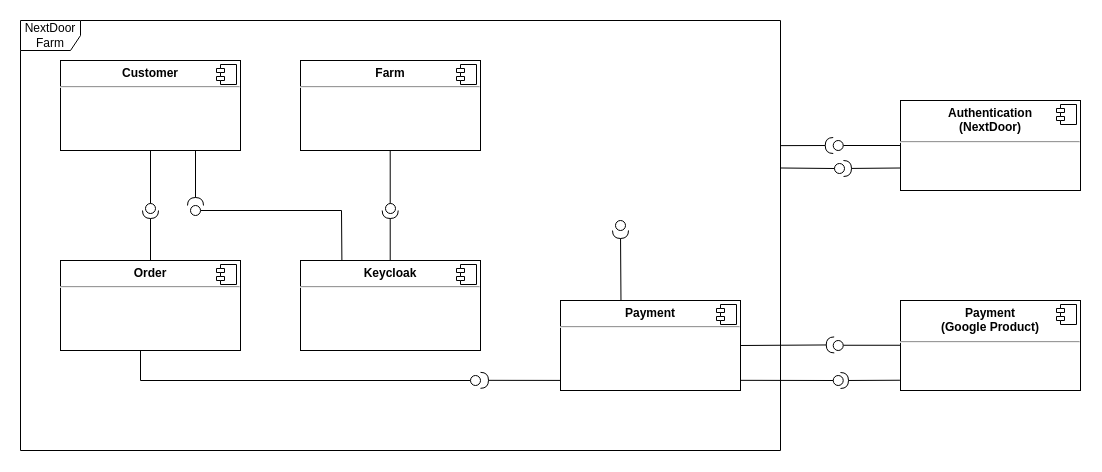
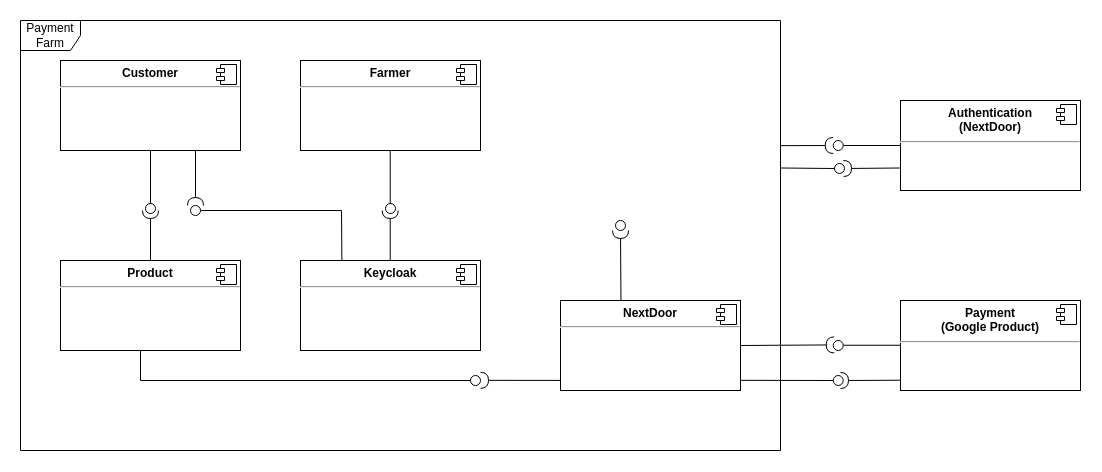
  <mxCell id="0" />
  <mxCell id="1" parent="0" />
- <mxCell id="2" value="NextDoor Farm" style="shape=umlFrame;whiteSpace=wrap;html=1;" vertex="1" parent="1"><mxGeometry x="20" y="20" width="760" height="430" as="geometry" /></mxCell>
+ <mxCell id="2" value="Payment Farm" style="shape=umlFrame;whiteSpace=wrap;html=1;" vertex="1" parent="1"><mxGeometry x="20" y="20" width="760" height="430" as="geometry" /></mxCell>
  <mxCell id="3" value="&lt;p style=&quot;margin: 0px ; margin-top: 6px ; text-align: center&quot;&gt;&lt;b&gt;Customer&lt;/b&gt;&lt;/p&gt;&lt;hr&gt;&lt;p style=&quot;margin: 0px ; margin-left: 8px&quot;&gt;&lt;br&gt;&lt;/p&gt;" style="align=left;overflow=fill;html=1;dropTarget=0;" vertex="1" parent="1"><mxGeometry x="60" y="60" width="180" height="90" as="geometry" /></mxCell>
  <mxCell id="4" value="" style="shape=component;jettyWidth=8;jettyHeight=4;" vertex="1" parent="3"><mxGeometry x="1" width="20" height="20" relative="1" as="geometry"><mxPoint x="-24" y="4" as="offset" /></mxGeometry></mxCell>
- <mxCell id="5" value="&lt;p style=&quot;margin: 0px ; margin-top: 6px ; text-align: center&quot;&gt;&lt;b&gt;Farm&lt;/b&gt;&lt;/p&gt;&lt;hr&gt;&lt;p style=&quot;margin: 0px ; margin-left: 8px&quot;&gt;&lt;br&gt;&lt;/p&gt;" style="align=left;overflow=fill;html=1;dropTarget=0;" vertex="1" parent="1"><mxGeometry x="300" y="60" width="180" height="90" as="geometry" /></mxCell>
+ <mxCell id="5" value="&lt;p style=&quot;margin: 0px ; margin-top: 6px ; text-align: center&quot;&gt;&lt;b&gt;Farmer&lt;/b&gt;&lt;/p&gt;&lt;hr&gt;&lt;p style=&quot;margin: 0px ; margin-left: 8px&quot;&gt;&lt;br&gt;&lt;/p&gt;" style="align=left;overflow=fill;html=1;dropTarget=0;" vertex="1" parent="1"><mxGeometry x="300" y="60" width="180" height="90" as="geometry" /></mxCell>
  <mxCell id="6" value="" style="shape=component;jettyWidth=8;jettyHeight=4;" vertex="1" parent="5"><mxGeometry x="1" width="20" height="20" relative="1" as="geometry"><mxPoint x="-24" y="4" as="offset" /></mxGeometry></mxCell>
- <mxCell id="7" value="&lt;p style=&quot;margin: 0px ; margin-top: 6px ; text-align: center&quot;&gt;&lt;b&gt;Order&lt;/b&gt;&lt;/p&gt;&lt;hr&gt;&lt;p style=&quot;margin: 0px ; margin-left: 8px&quot;&gt;&lt;br&gt;&lt;/p&gt;" style="align=left;overflow=fill;html=1;dropTarget=0;" vertex="1" parent="1"><mxGeometry x="60" y="260" width="180" height="90" as="geometry" /></mxCell>
+ <mxCell id="7" value="&lt;p style=&quot;margin: 0px ; margin-top: 6px ; text-align: center&quot;&gt;&lt;b&gt;Product&lt;/b&gt;&lt;/p&gt;&lt;hr&gt;&lt;p style=&quot;margin: 0px ; margin-left: 8px&quot;&gt;&lt;br&gt;&lt;/p&gt;" style="align=left;overflow=fill;html=1;dropTarget=0;" vertex="1" parent="1"><mxGeometry x="60" y="260" width="180" height="90" as="geometry" /></mxCell>
  <mxCell id="8" value="" style="shape=component;jettyWidth=8;jettyHeight=4;" vertex="1" parent="7"><mxGeometry x="1" width="20" height="20" relative="1" as="geometry"><mxPoint x="-24" y="4" as="offset" /></mxGeometry></mxCell>
  <mxCell id="9" value="&lt;p style=&quot;margin: 0px ; margin-top: 6px ; text-align: center&quot;&gt;&lt;b&gt;Keycloak&lt;/b&gt;&lt;/p&gt;&lt;hr&gt;&lt;p style=&quot;margin: 0px ; margin-left: 8px&quot;&gt;&lt;br&gt;&lt;/p&gt;" style="align=left;overflow=fill;html=1;dropTarget=0;" vertex="1" parent="1"><mxGeometry x="300" y="260" width="180" height="90" as="geometry" /></mxCell>
  <mxCell id="10" value="" style="shape=component;jettyWidth=8;jettyHeight=4;" vertex="1" parent="9"><mxGeometry x="1" width="20" height="20" relative="1" as="geometry"><mxPoint x="-24" y="4" as="offset" /></mxGeometry></mxCell>
- <mxCell id="11" value="&lt;p style=&quot;margin: 0px ; margin-top: 6px ; text-align: center&quot;&gt;&lt;b&gt;Payment&lt;/b&gt;&lt;/p&gt;&lt;hr&gt;&lt;p style=&quot;margin: 0px ; margin-left: 8px&quot;&gt;&lt;br&gt;&lt;/p&gt;" style="align=left;overflow=fill;html=1;dropTarget=0;" vertex="1" parent="1"><mxGeometry x="560" y="300" width="180" height="90" as="geometry" /></mxCell>
+ <mxCell id="11" value="&lt;p style=&quot;margin: 0px ; margin-top: 6px ; text-align: center&quot;&gt;&lt;b&gt;NextDoor&lt;/b&gt;&lt;/p&gt;&lt;hr&gt;&lt;p style=&quot;margin: 0px ; margin-left: 8px&quot;&gt;&lt;br&gt;&lt;/p&gt;" style="align=left;overflow=fill;html=1;dropTarget=0;" vertex="1" parent="1"><mxGeometry x="560" y="300" width="180" height="90" as="geometry" /></mxCell>
  <mxCell id="12" value="" style="shape=component;jettyWidth=8;jettyHeight=4;" vertex="1" parent="11"><mxGeometry x="1" width="20" height="20" relative="1" as="geometry"><mxPoint x="-24" y="4" as="offset" /></mxGeometry></mxCell>
  <mxCell id="13" value="&lt;p style=&quot;margin: 0px ; margin-top: 6px ; text-align: center&quot;&gt;&lt;b&gt;Authentication &lt;br&gt;(NextDoor)&lt;/b&gt;&lt;/p&gt;&lt;hr&gt;&lt;p style=&quot;margin: 0px ; margin-left: 8px&quot;&gt;&lt;br&gt;&lt;/p&gt;" style="align=left;overflow=fill;html=1;dropTarget=0;" vertex="1" parent="1"><mxGeometry x="900" y="100" width="180" height="90" as="geometry" /></mxCell>
  <mxCell id="14" value="" style="shape=component;jettyWidth=8;jettyHeight=4;" vertex="1" parent="13"><mxGeometry x="1" width="20" height="20" relative="1" as="geometry"><mxPoint x="-24" y="4" as="offset" /></mxGeometry></mxCell>
  <mxCell id="15" value="&lt;p style=&quot;margin: 0px ; margin-top: 6px ; text-align: center&quot;&gt;&lt;b&gt;Payment&lt;br&gt;(Google Product)&lt;/b&gt;&lt;/p&gt;&lt;hr&gt;&lt;p style=&quot;margin: 0px ; margin-left: 8px&quot;&gt;&lt;br&gt;&lt;/p&gt;" style="align=left;overflow=fill;html=1;dropTarget=0;" vertex="1" parent="1"><mxGeometry x="900" y="300" width="180" height="90" as="geometry" /></mxCell>
  <mxCell id="16" value="" style="shape=component;jettyWidth=8;jettyHeight=4;" vertex="1" parent="15"><mxGeometry x="1" width="20" height="20" relative="1" as="geometry"><mxPoint x="-24" y="4" as="offset" /></mxGeometry></mxCell>
  <mxCell id="17" value="" style="rounded=0;orthogonalLoop=1;jettySize=auto;html=1;endArrow=none;endFill=0;sketch=0;sourcePerimeterSpacing=0;targetPerimeterSpacing=0;entryX=0;entryY=0.5;entryDx=0;entryDy=0;" edge="1" target="13" parent="1" source="19"><mxGeometry relative="1" as="geometry"><mxPoint x="847.72" y="146" as="sourcePoint" /><mxPoint x="1138.48" y="-100" as="targetPoint" /></mxGeometry></mxCell>
  <mxCell id="18" value="" style="rounded=0;orthogonalLoop=1;jettySize=auto;html=1;endArrow=halfCircle;endFill=0;endSize=6;strokeWidth=1;sketch=0;exitX=1;exitY=0.291;exitDx=0;exitDy=0;exitPerimeter=0;" edge="1" target="19" parent="1" source="2"><mxGeometry relative="1" as="geometry"><mxPoint x="780" y="140.36" as="sourcePoint" /><mxPoint x="897.72" y="29.41" as="targetPoint" /></mxGeometry></mxCell>
  <mxCell id="19" value="" style="ellipse;whiteSpace=wrap;html=1;align=center;aspect=fixed;resizable=0;points=[];outlineConnect=0;sketch=0;" vertex="1" parent="1"><mxGeometry x="832.72" y="140" width="10" height="10" as="geometry" /></mxCell>
  <mxCell id="20" value="" style="rounded=0;orthogonalLoop=1;jettySize=auto;html=1;endArrow=none;endFill=0;sketch=0;sourcePerimeterSpacing=0;targetPerimeterSpacing=0;entryX=0;entryY=0.5;entryDx=0;entryDy=0;" edge="1" parent="1"><mxGeometry relative="1" as="geometry"><mxPoint x="842.72" y="344.76" as="sourcePoint" /><mxPoint x="900" y="344.76" as="targetPoint" /></mxGeometry></mxCell>
  <mxCell id="21" value="" style="ellipse;whiteSpace=wrap;html=1;align=center;aspect=fixed;resizable=0;points=[];outlineConnect=0;sketch=0;" vertex="1" parent="1"><mxGeometry x="832.72" y="340" width="10" height="10" as="geometry" /></mxCell>
  <mxCell id="22" value="" style="rounded=0;orthogonalLoop=1;jettySize=auto;html=1;endArrow=halfCircle;endFill=0;endSize=6;strokeWidth=1;sketch=0;exitX=1;exitY=0.5;exitDx=0;exitDy=0;" edge="1" parent="1" source="11"><mxGeometry relative="1" as="geometry"><mxPoint x="781" y="345.59" as="sourcePoint" /><mxPoint x="833.721" y="344.413" as="targetPoint" /></mxGeometry></mxCell>
  <mxCell id="23" value="" style="rounded=0;orthogonalLoop=1;jettySize=auto;html=1;endArrow=halfCircle;endFill=0;endSize=6;strokeWidth=1;sketch=0;exitX=-0.003;exitY=0.886;exitDx=0;exitDy=0;exitPerimeter=0;" edge="1" parent="1" source="15"><mxGeometry relative="1" as="geometry"><mxPoint x="750" y="365" as="sourcePoint" /><mxPoint x="840" y="380" as="targetPoint" /></mxGeometry></mxCell>
  <mxCell id="24" value="" style="ellipse;whiteSpace=wrap;html=1;align=center;aspect=fixed;resizable=0;points=[];outlineConnect=0;sketch=0;" vertex="1" parent="1"><mxGeometry x="832.72" y="375" width="10" height="10" as="geometry" /></mxCell>
  <mxCell id="25" value="" style="rounded=0;orthogonalLoop=1;jettySize=auto;html=1;endArrow=none;endFill=0;sketch=0;sourcePerimeterSpacing=0;targetPerimeterSpacing=0;entryX=1.002;entryY=0.887;entryDx=0;entryDy=0;entryPerimeter=0;" edge="1" parent="1" source="24" target="11"><mxGeometry relative="1" as="geometry"><mxPoint x="852.72" y="354.76" as="sourcePoint" /><mxPoint x="910" y="354.76" as="targetPoint" /></mxGeometry></mxCell>
  <mxCell id="26" value="" style="rounded=0;orthogonalLoop=1;jettySize=auto;html=1;endArrow=halfCircle;endFill=0;endSize=6;strokeWidth=1;sketch=0;exitX=0;exitY=0.75;exitDx=0;exitDy=0;" edge="1" parent="1" source="13"><mxGeometry relative="1" as="geometry"><mxPoint x="790" y="156.26" as="sourcePoint" /><mxPoint x="843" y="168" as="targetPoint" /></mxGeometry></mxCell>
  <mxCell id="27" value="" style="ellipse;whiteSpace=wrap;html=1;align=center;aspect=fixed;resizable=0;points=[];outlineConnect=0;sketch=0;" vertex="1" parent="1"><mxGeometry x="834" y="163" width="10" height="10" as="geometry" /></mxCell>
  <mxCell id="28" value="" style="rounded=0;orthogonalLoop=1;jettySize=auto;html=1;endArrow=none;endFill=0;sketch=0;sourcePerimeterSpacing=0;targetPerimeterSpacing=0;entryX=1;entryY=0.343;entryDx=0;entryDy=0;entryPerimeter=0;" edge="1" parent="1" source="27" target="2"><mxGeometry relative="1" as="geometry"><mxPoint x="852.72" y="155" as="sourcePoint" /><mxPoint x="910" y="155" as="targetPoint" /></mxGeometry></mxCell>
  <mxCell id="29" value="" style="rounded=0;orthogonalLoop=1;jettySize=auto;html=1;endArrow=halfCircle;endFill=0;endSize=6;strokeWidth=1;sketch=0;exitX=0.5;exitY=0;exitDx=0;exitDy=0;" edge="1" parent="1" source="7"><mxGeometry relative="1" as="geometry"><mxPoint x="160" y="230.59" as="sourcePoint" /><mxPoint x="150" y="210" as="targetPoint" /></mxGeometry></mxCell>
  <mxCell id="30" value="" style="ellipse;whiteSpace=wrap;html=1;align=center;aspect=fixed;resizable=0;points=[];outlineConnect=0;sketch=0;" vertex="1" parent="1"><mxGeometry x="145" y="203" width="10" height="10" as="geometry" /></mxCell>
  <mxCell id="31" value="" style="rounded=0;orthogonalLoop=1;jettySize=auto;html=1;endArrow=none;endFill=0;sketch=0;sourcePerimeterSpacing=0;targetPerimeterSpacing=0;entryX=0.5;entryY=1;entryDx=0;entryDy=0;" edge="1" parent="1" source="30" target="3"><mxGeometry relative="1" as="geometry"><mxPoint x="170" y="189.17" as="sourcePoint" /><mxPoint x="227.28" y="189.17" as="targetPoint" /></mxGeometry></mxCell>
  <mxCell id="32" value="" style="rounded=0;orthogonalLoop=1;jettySize=auto;html=1;endArrow=halfCircle;endFill=0;endSize=6;strokeWidth=1;sketch=0;exitX=0.5;exitY=0;exitDx=0;exitDy=0;" edge="1" parent="1"><mxGeometry relative="1" as="geometry"><mxPoint x="389.71" y="260" as="sourcePoint" /><mxPoint x="389.71" y="210" as="targetPoint" /></mxGeometry></mxCell>
  <mxCell id="33" value="" style="ellipse;whiteSpace=wrap;html=1;align=center;aspect=fixed;resizable=0;points=[];outlineConnect=0;sketch=0;" vertex="1" parent="1"><mxGeometry x="385" y="203" width="10" height="10" as="geometry" /></mxCell>
  <mxCell id="34" value="" style="rounded=0;orthogonalLoop=1;jettySize=auto;html=1;endArrow=none;endFill=0;sketch=0;sourcePerimeterSpacing=0;targetPerimeterSpacing=0;entryX=0.5;entryY=1;entryDx=0;entryDy=0;" edge="1" parent="1"><mxGeometry relative="1" as="geometry"><mxPoint x="389.71" y="203" as="sourcePoint" /><mxPoint x="389.71" y="150" as="targetPoint" /></mxGeometry></mxCell>
  <mxCell id="35" value="" style="rounded=0;orthogonalLoop=1;jettySize=auto;html=1;endArrow=none;endFill=0;sketch=0;sourcePerimeterSpacing=0;targetPerimeterSpacing=0;entryX=0.5;entryY=1;entryDx=0;entryDy=0;" edge="1" parent="1" source="36"><mxGeometry relative="1" as="geometry"><mxPoint x="140" y="403" as="sourcePoint" /><mxPoint x="140" y="350" as="targetPoint" /><Array as="points"><mxPoint x="140" y="380" /></Array></mxGeometry></mxCell>
  <mxCell id="36" value="" style="ellipse;whiteSpace=wrap;html=1;align=center;aspect=fixed;resizable=0;points=[];outlineConnect=0;sketch=0;" vertex="1" parent="1"><mxGeometry x="470" y="375" width="10" height="10" as="geometry" /></mxCell>
  <mxCell id="37" value="" style="rounded=0;orthogonalLoop=1;jettySize=auto;html=1;endArrow=halfCircle;endFill=0;endSize=6;strokeWidth=1;sketch=0;exitX=0.002;exitY=0.888;exitDx=0;exitDy=0;exitPerimeter=0;entryX=1;entryY=0.483;entryDx=0;entryDy=0;entryPerimeter=0;" edge="1" parent="1" source="11" target="36"><mxGeometry relative="1" as="geometry"><mxPoint x="490" y="440" as="sourcePoint" /><mxPoint x="490" y="390" as="targetPoint" /></mxGeometry></mxCell>
  <mxCell id="38" value="" style="rounded=0;orthogonalLoop=1;jettySize=auto;html=1;endArrow=none;endFill=0;sketch=0;sourcePerimeterSpacing=0;targetPerimeterSpacing=0;entryX=0.23;entryY=0.005;entryDx=0;entryDy=0;entryPerimeter=0;" edge="1" parent="1" source="39" target="9"><mxGeometry relative="1" as="geometry"><mxPoint x="260" y="234.5" as="sourcePoint" /><mxPoint x="260" y="181.5" as="targetPoint" /><Array as="points"><mxPoint x="341" y="210" /></Array></mxGeometry></mxCell>
  <mxCell id="39" value="" style="ellipse;whiteSpace=wrap;html=1;align=center;aspect=fixed;resizable=0;points=[];outlineConnect=0;sketch=0;" vertex="1" parent="1"><mxGeometry x="190" y="205" width="10" height="10" as="geometry" /></mxCell>
  <mxCell id="40" value="" style="rounded=0;orthogonalLoop=1;jettySize=auto;html=1;endArrow=halfCircle;endFill=0;endSize=6;strokeWidth=1;sketch=0;exitX=0.75;exitY=1;exitDx=0;exitDy=0;" edge="1" parent="1" source="3" target="39"><mxGeometry relative="1" as="geometry"><mxPoint x="240" y="235" as="sourcePoint" /><mxPoint x="240" y="185" as="targetPoint" /></mxGeometry></mxCell>
  <mxCell id="41" value="" style="ellipse;whiteSpace=wrap;html=1;align=center;aspect=fixed;resizable=0;points=[];outlineConnect=0;sketch=0;" vertex="1" parent="1"><mxGeometry x="615" y="220" width="10" height="10" as="geometry" /></mxCell>
  <mxCell id="42" value="" style="rounded=0;orthogonalLoop=1;jettySize=auto;html=1;endArrow=halfCircle;endFill=0;endSize=6;strokeWidth=1;sketch=0;exitX=0.336;exitY=-0.001;exitDx=0;exitDy=0;exitPerimeter=0;" edge="1" parent="1" source="11" target="41"><mxGeometry relative="1" as="geometry"><mxPoint x="615" y="259.86" as="sourcePoint" /><mxPoint x="534.64" y="259.77" as="targetPoint" /></mxGeometry></mxCell>
